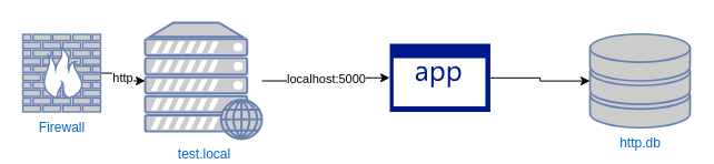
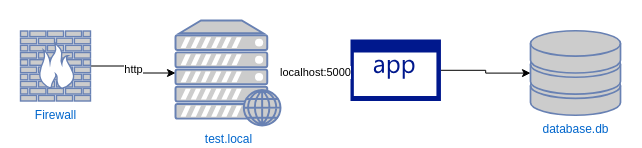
  <mxCell id="0" />
  <mxCell id="1" parent="0" />
- <mxCell id="2" value="http.db" style="fontColor=#0066CC;verticalAlign=top;verticalLabelPosition=bottom;labelPosition=center;align=center;html=1;outlineConnect=0;fillColor=#CCCCCC;strokeColor=#6881B3;gradientColor=none;gradientDirection=north;strokeWidth=2;shape=mxgraph.networks.storage;" vertex="1" parent="1"><mxGeometry x="530" y="30.25" width="90" height="84.5" as="geometry" /></mxCell>
- <mxCell id="3" value="test.local" style="fontColor=#0066CC;verticalAlign=top;verticalLabelPosition=bottom;labelPosition=center;align=center;html=1;outlineConnect=0;fillColor=#CCCCCC;strokeColor=#6881B3;gradientColor=none;gradientDirection=north;strokeWidth=2;shape=mxgraph.networks.web_server;" vertex="1" parent="1"><mxGeometry x="130" y="20" width="105" height="105" as="geometry" /></mxCell>
+ <mxCell id="2" value="database.db" style="fontColor=#0066CC;verticalAlign=top;verticalLabelPosition=bottom;labelPosition=center;align=center;html=1;outlineConnect=0;fillColor=#CCCCCC;strokeColor=#6881B3;gradientColor=none;gradientDirection=north;strokeWidth=2;shape=mxgraph.networks.storage;" vertex="1" parent="1"><mxGeometry x="530" y="30.25" width="90" height="84.5" as="geometry" /></mxCell>
+ <mxCell id="3" value="test.local" style="fontColor=#0066CC;verticalAlign=top;verticalLabelPosition=bottom;labelPosition=center;align=center;html=1;outlineConnect=0;fillColor=#CCCCCC;strokeColor=#6881B3;gradientColor=none;gradientDirection=north;strokeWidth=2;shape=mxgraph.networks.web_server;" vertex="1" parent="1"><mxGeometry x="175" y="20" width="105" height="105" as="geometry" /></mxCell>
  <mxCell id="4" value="http" style="edgeStyle=orthogonalEdgeStyle;rounded=0;orthogonalLoop=1;jettySize=auto;html=1;" edge="1" parent="1" source="5" target="3"><mxGeometry relative="1" as="geometry" /></mxCell>
  <mxCell id="5" value="Firewall" style="fontColor=#0066CC;verticalAlign=top;verticalLabelPosition=bottom;labelPosition=center;align=center;html=1;outlineConnect=0;fillColor=#CCCCCC;strokeColor=#6881B3;gradientColor=none;gradientDirection=north;strokeWidth=2;shape=mxgraph.networks.firewall;" vertex="1" parent="1"><mxGeometry x="20" y="30.5" width="70" height="70" as="geometry" /></mxCell>
  <mxCell id="6" value="" style="edgeStyle=orthogonalEdgeStyle;rounded=0;orthogonalLoop=1;jettySize=auto;html=1;" edge="1" parent="1" source="7" target="2"><mxGeometry relative="1" as="geometry" /></mxCell>
  <mxCell id="7" value="" style="sketch=0;aspect=fixed;pointerEvents=1;shadow=0;dashed=0;html=1;strokeColor=none;labelPosition=center;verticalLabelPosition=bottom;verticalAlign=top;align=center;fillColor=#00188D;shape=mxgraph.mscae.enterprise.application" vertex="1" parent="1"><mxGeometry x="350" y="39" width="90.44" height="61.5" as="geometry" /></mxCell>
  <mxCell id="8" value="localhost:5000" style="edgeStyle=orthogonalEdgeStyle;rounded=0;orthogonalLoop=1;jettySize=auto;html=1;entryX=0;entryY=0.5;entryDx=0;entryDy=0;entryPerimeter=0;" edge="1" parent="1" source="3" target="7"><mxGeometry relative="1" as="geometry" /></mxCell>
